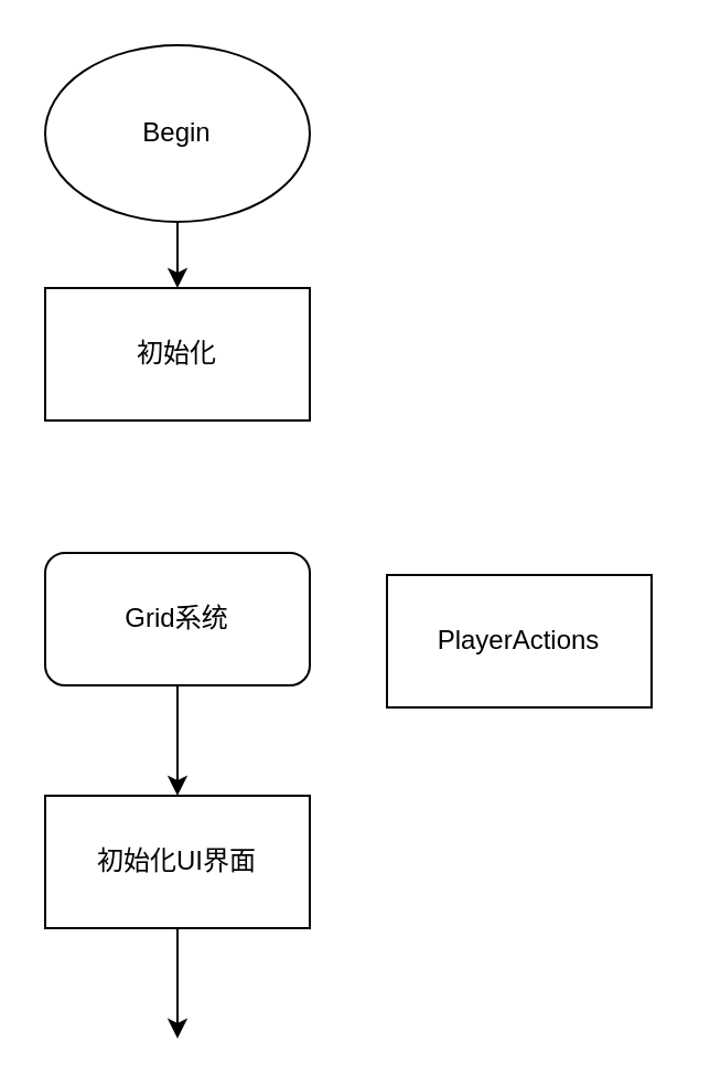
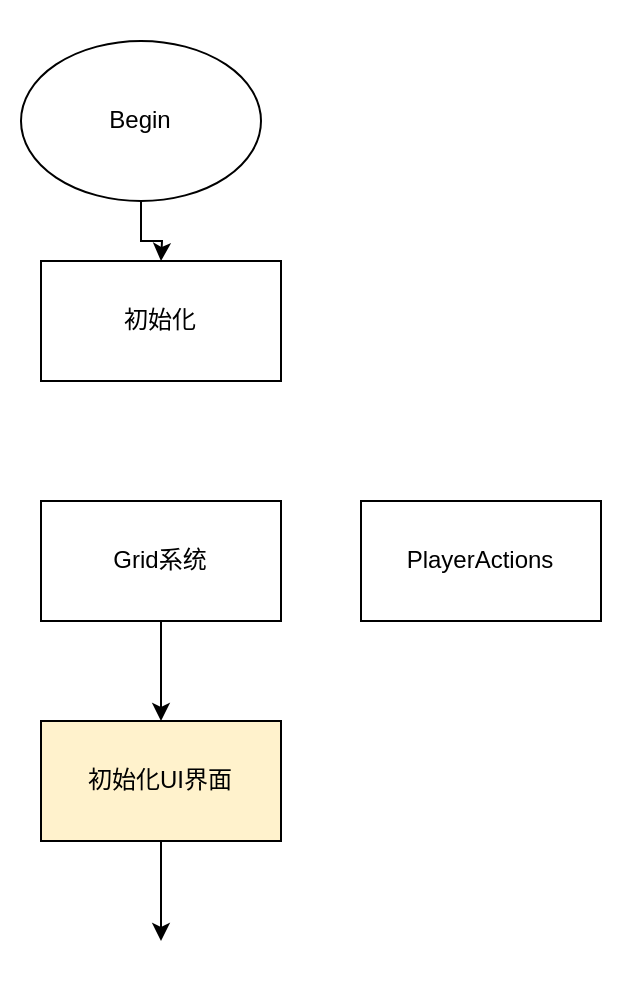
  <mxCell id="0" />
  <mxCell id="1" parent="0" />
  <mxCell id="2" style="edgeStyle=orthogonalEdgeStyle;rounded=0;orthogonalLoop=1;jettySize=auto;html=1;" edge="1" parent="1" source="3"><mxGeometry relative="1" as="geometry"><mxPoint x="80" y="130" as="targetPoint" /></mxGeometry></mxCell>
- <mxCell id="3" value="Begin" style="ellipse;whiteSpace=wrap;html=1;" vertex="1" parent="1"><mxGeometry x="20" y="20" width="120" height="80" as="geometry" /></mxCell>
+ <mxCell id="3" value="Begin" style="ellipse;whiteSpace=wrap;html=1;" vertex="1" parent="1"><mxGeometry x="10" y="20" width="120" height="80" as="geometry" /></mxCell>
  <mxCell id="4" style="edgeStyle=orthogonalEdgeStyle;rounded=0;orthogonalLoop=1;jettySize=auto;html=1;exitX=0.5;exitY=1;exitDx=0;exitDy=0;" edge="1" parent="1" source="5"><mxGeometry relative="1" as="geometry"><mxPoint x="80" y="360" as="targetPoint" /></mxGeometry></mxCell>
- <mxCell id="5" value="Grid系统" style="whiteSpace=wrap;html=1;rounded=1;" vertex="1" parent="1"><mxGeometry x="20" y="250" width="120" height="60" as="geometry" /></mxCell>
+ <mxCell id="5" value="Grid系统" style="rounded=0;whiteSpace=wrap;html=1;" vertex="1" parent="1"><mxGeometry x="20" y="250" width="120" height="60" as="geometry" /></mxCell>
  <mxCell id="6" style="edgeStyle=orthogonalEdgeStyle;rounded=0;orthogonalLoop=1;jettySize=auto;html=1;exitX=0.5;exitY=1;exitDx=0;exitDy=0;" edge="1" parent="1" source="7"><mxGeometry relative="1" as="geometry"><mxPoint x="80" y="470" as="targetPoint" /></mxGeometry></mxCell>
- <mxCell id="7" value="初始化UI界面" style="rounded=0;whiteSpace=wrap;html=1;" vertex="1" parent="1"><mxGeometry x="20" y="360" width="120" height="60" as="geometry" /></mxCell>
+ <mxCell id="7" value="初始化UI界面" style="rounded=0;whiteSpace=wrap;html=1;fillColor=#fff2cc;" vertex="1" parent="1"><mxGeometry x="20" y="360" width="120" height="60" as="geometry" /></mxCell>
  <mxCell id="8" value="初始化" style="rounded=0;whiteSpace=wrap;html=1;" vertex="1" parent="1"><mxGeometry x="20" y="130" width="120" height="60" as="geometry" /></mxCell>
- <mxCell id="9" value="PlayerActions" style="rounded=0;whiteSpace=wrap;html=1;" vertex="1" parent="1"><mxGeometry x="175" y="260" width="120" height="60" as="geometry" /></mxCell>
+ <mxCell id="9" value="PlayerActions" style="rounded=0;whiteSpace=wrap;html=1;" vertex="1" parent="1"><mxGeometry x="180" y="250" width="120" height="60" as="geometry" /></mxCell>
